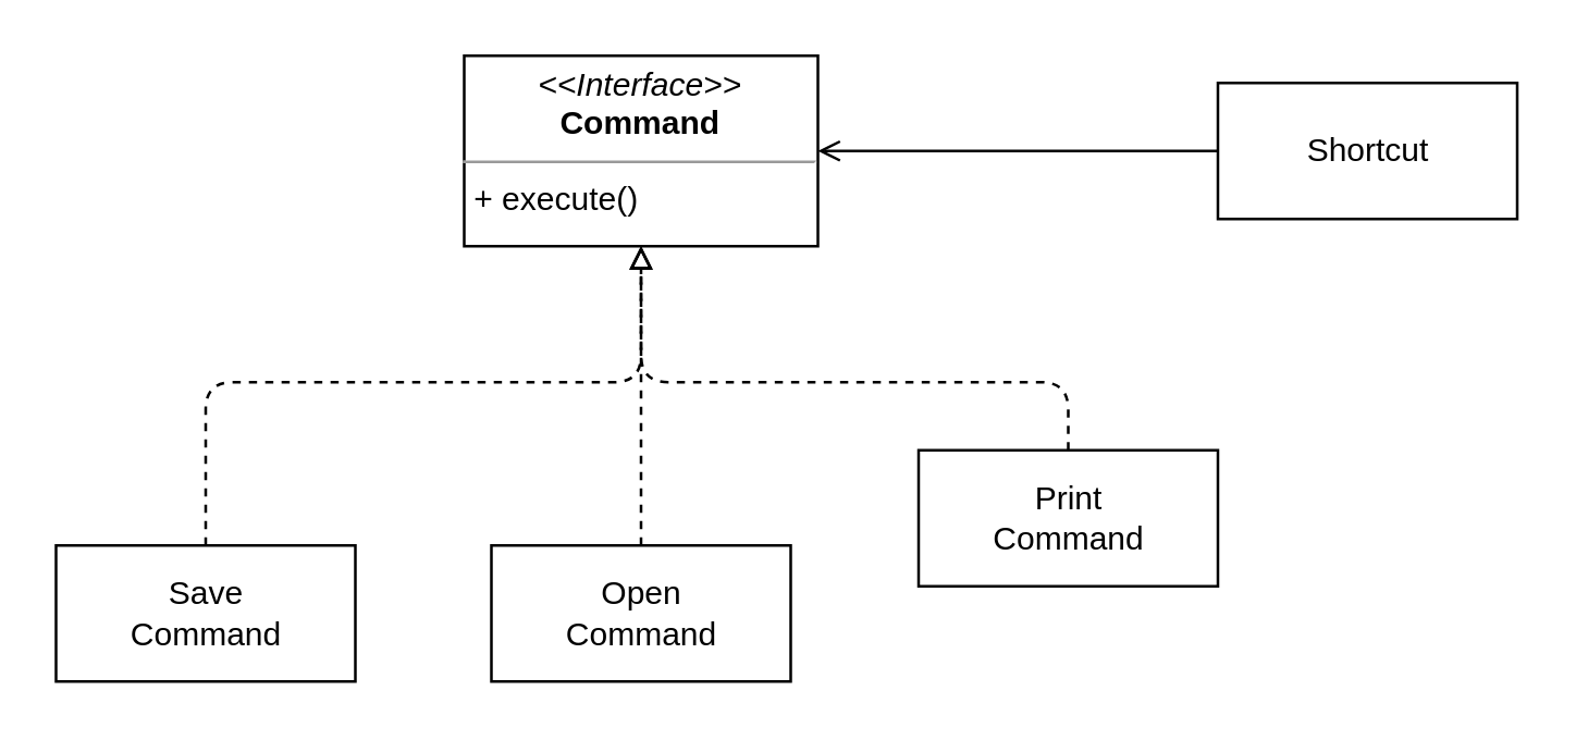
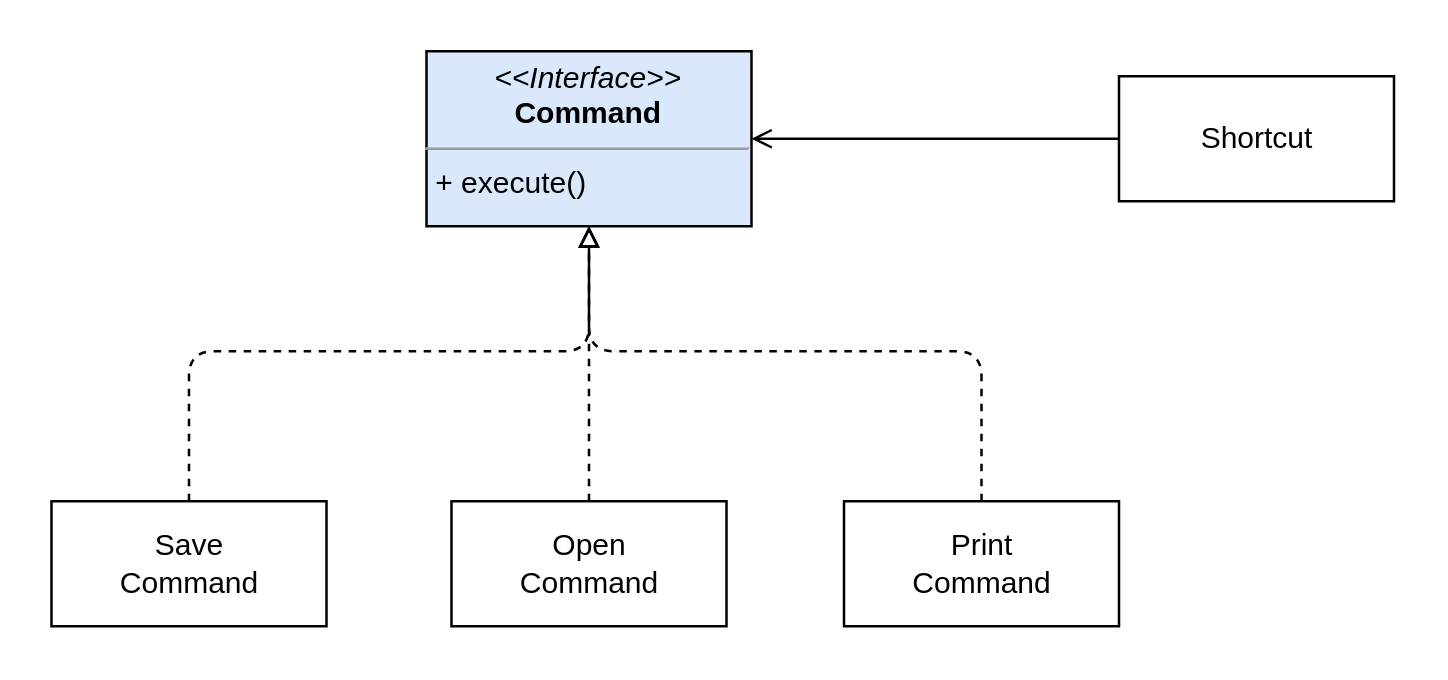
  <mxCell id="0" />
  <mxCell id="1" parent="0" />
- <mxCell id="2" value="&lt;p style=&quot;margin: 0px ; margin-top: 4px ; text-align: center&quot;&gt;&lt;i&gt;&amp;lt;&amp;lt;Interface&amp;gt;&amp;gt;&lt;/i&gt;&lt;br&gt;&lt;b&gt;Command&lt;/b&gt;&lt;/p&gt;&lt;hr size=&quot;1&quot;&gt;&lt;p style=&quot;margin: 0px ; margin-left: 4px&quot;&gt;+ execute()&lt;br&gt;&lt;/p&gt;" style="verticalAlign=top;align=left;overflow=fill;fontSize=12;fontFamily=Helvetica;html=1;" vertex="1" parent="1"><mxGeometry x="170" y="20" width="130" height="70" as="geometry" /></mxCell>
+ <mxCell id="2" value="&lt;p style=&quot;margin: 0px ; margin-top: 4px ; text-align: center&quot;&gt;&lt;i&gt;&amp;lt;&amp;lt;Interface&amp;gt;&amp;gt;&lt;/i&gt;&lt;br&gt;&lt;b&gt;Command&lt;/b&gt;&lt;/p&gt;&lt;hr size=&quot;1&quot;&gt;&lt;p style=&quot;margin: 0px ; margin-left: 4px&quot;&gt;+ execute()&lt;br&gt;&lt;/p&gt;" style="verticalAlign=top;align=left;overflow=fill;fontSize=12;fontFamily=Helvetica;html=1;fillColor=#dae8fc;" vertex="1" parent="1"><mxGeometry x="170" y="20" width="130" height="70" as="geometry" /></mxCell>
  <mxCell id="3" style="edgeStyle=none;html=1;entryX=1;entryY=0.5;entryDx=0;entryDy=0;endArrow=open;endFill=0;" edge="1" parent="1" source="4" target="2"><mxGeometry relative="1" as="geometry"><mxPoint x="677" y="55" as="targetPoint" /></mxGeometry></mxCell>
  <mxCell id="4" value="Shortcut" style="html=1;" vertex="1" parent="1"><mxGeometry x="447" y="30" width="110" height="50" as="geometry" /></mxCell>
  <mxCell id="5" style="edgeStyle=orthogonalEdgeStyle;html=1;entryX=0.5;entryY=1;entryDx=0;entryDy=0;endArrow=block;endFill=0;dashed=1;" edge="1" parent="1" source="6" target="2"><mxGeometry relative="1" as="geometry"><Array as="points"><mxPoint x="75" y="140" /><mxPoint x="235" y="140" /></Array></mxGeometry></mxCell>
  <mxCell id="6" value="Save&lt;br&gt;Command" style="html=1;" vertex="1" parent="1"><mxGeometry x="20" y="200" width="110" height="50" as="geometry" /></mxCell>
  <mxCell id="7" style="edgeStyle=orthogonalEdgeStyle;html=1;dashed=1;endArrow=block;endFill=0;" edge="1" parent="1" source="8"><mxGeometry relative="1" as="geometry"><mxPoint x="235" y="90" as="targetPoint" /></mxGeometry></mxCell>
  <mxCell id="8" value="Open&lt;br&gt;Command" style="html=1;" vertex="1" parent="1"><mxGeometry x="180" y="200" width="110" height="50" as="geometry" /></mxCell>
  <mxCell id="9" style="edgeStyle=orthogonalEdgeStyle;html=1;entryX=0.5;entryY=1;entryDx=0;entryDy=0;dashed=1;endArrow=block;endFill=0;" edge="1" parent="1" source="10" target="2"><mxGeometry relative="1" as="geometry"><Array as="points"><mxPoint x="392" y="140" /><mxPoint x="235" y="140" /></Array></mxGeometry></mxCell>
- <mxCell id="10" value="Print&lt;br&gt;Command" style="html=1;" vertex="1" parent="1"><mxGeometry x="337" y="165" width="110" height="50" as="geometry" /></mxCell>
+ <mxCell id="10" value="Print&lt;br&gt;Command" style="html=1;" vertex="1" parent="1"><mxGeometry x="337" y="200" width="110" height="50" as="geometry" /></mxCell>
